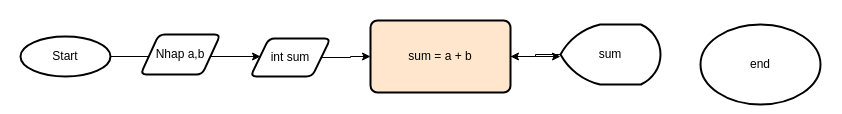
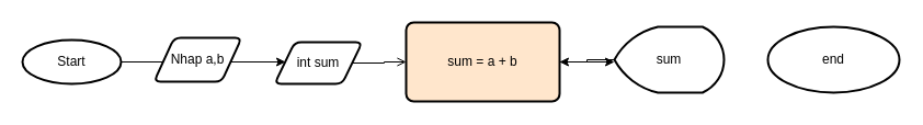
  <mxCell id="0" />
  <mxCell id="1" parent="0" />
  <mxCell id="2" style="edgeStyle=orthogonalEdgeStyle;rounded=0;orthogonalLoop=1;jettySize=auto;html=1;" parent="1" source="3" edge="1"><mxGeometry relative="1" as="geometry"><mxPoint x="260" y="56" as="targetPoint" /></mxGeometry></mxCell>
  <mxCell id="3" value="Start" style="strokeWidth=2;html=1;shape=mxgraph.flowchart.start_1;whiteSpace=wrap;" parent="1" vertex="1"><mxGeometry x="20" y="36" width="90" height="40" as="geometry" /></mxCell>
- <mxCell id="4" value="end" style="strokeWidth=2;html=1;shape=mxgraph.flowchart.start_1;whiteSpace=wrap;" parent="1" vertex="1"><mxGeometry x="700" y="24" width="120" height="80" as="geometry" /></mxCell>
+ <mxCell id="4" value="end" style="strokeWidth=2;html=1;shape=mxgraph.flowchart.start_1;whiteSpace=wrap;" parent="1" vertex="1"><mxGeometry x="700" y="24" width="120" height="60" as="geometry" /></mxCell>
  <mxCell id="5" value="Nhap a,b" style="shape=parallelogram;html=1;strokeWidth=2;perimeter=parallelogramPerimeter;whiteSpace=wrap;rounded=1;arcSize=12;size=0.23;" vertex="1" parent="1"><mxGeometry x="140" y="34" width="80" height="40" as="geometry" /></mxCell>
  <mxCell id="6" style="edgeStyle=orthogonalEdgeStyle;rounded=0;orthogonalLoop=1;jettySize=auto;html=1;" edge="1" parent="1" source="7"><mxGeometry relative="1" as="geometry"><mxPoint x="560" y="56" as="targetPoint" /></mxGeometry></mxCell>
  <mxCell id="7" value="sum = a + b" style="rounded=1;whiteSpace=wrap;html=1;absoluteArcSize=1;arcSize=14;strokeWidth=2;fillColor=#ffe6cc;" vertex="1" parent="1"><mxGeometry x="370" y="20" width="140" height="72" as="geometry" /></mxCell>
- <mxCell id="8" style="edgeStyle=orthogonalEdgeStyle;rounded=0;orthogonalLoop=1;jettySize=auto;html=1;entryX=0;entryY=0.5;entryDx=0;entryDy=0;" edge="1" parent="1" source="9" target="7"><mxGeometry relative="1" as="geometry" /></mxCell>
+ <mxCell id="8" style="edgeStyle=orthogonalEdgeStyle;rounded=0;orthogonalLoop=1;jettySize=auto;html=1;entryX=0;entryY=0.5;entryDx=0;entryDy=0;endArrow=open;" edge="1" parent="1" source="9" target="7"><mxGeometry relative="1" as="geometry" /></mxCell>
  <mxCell id="9" value="int sum" style="shape=parallelogram;html=1;strokeWidth=2;perimeter=parallelogramPerimeter;whiteSpace=wrap;rounded=1;arcSize=12;size=0.23;" vertex="1" parent="1"><mxGeometry x="250" y="38" width="80" height="38" as="geometry" /></mxCell>
  <mxCell id="10" value="sum" style="strokeWidth=2;html=1;shape=mxgraph.flowchart.display;whiteSpace=wrap;" vertex="1" parent="1"><mxGeometry x="560" y="24" width="100" height="60" as="geometry" /></mxCell>
  <mxCell id="11" style="edgeStyle=orthogonalEdgeStyle;rounded=0;orthogonalLoop=1;jettySize=auto;html=1;" edge="1" parent="1" source="10" target="7"><mxGeometry relative="1" as="geometry" /></mxCell>
